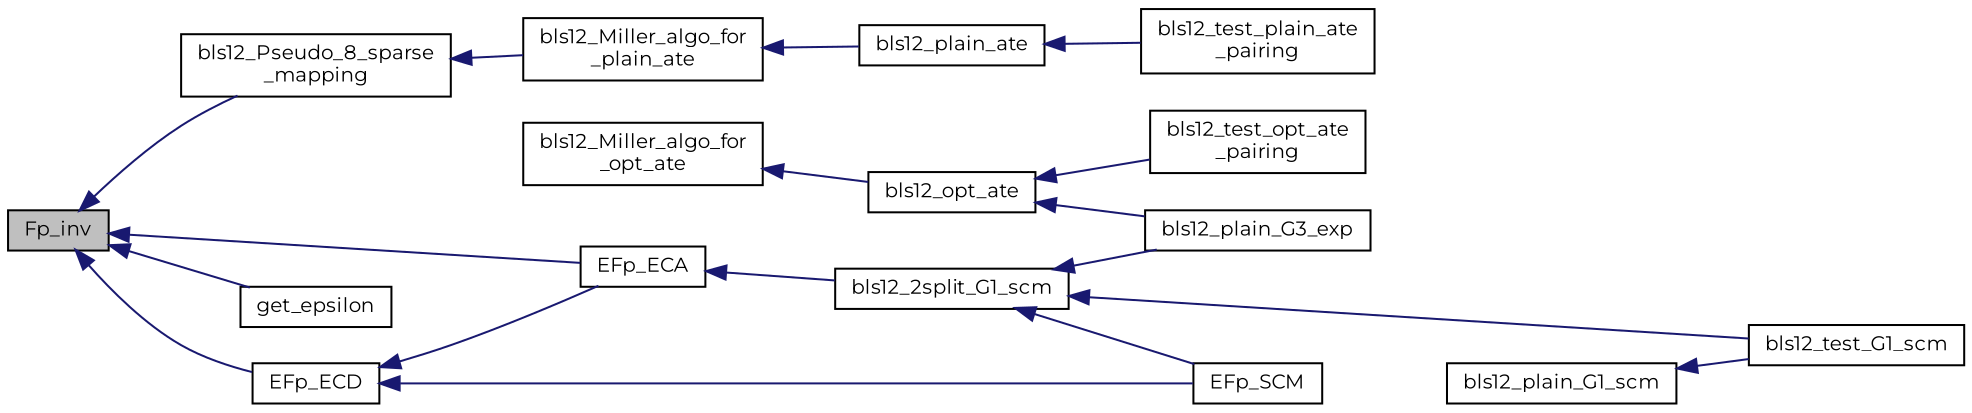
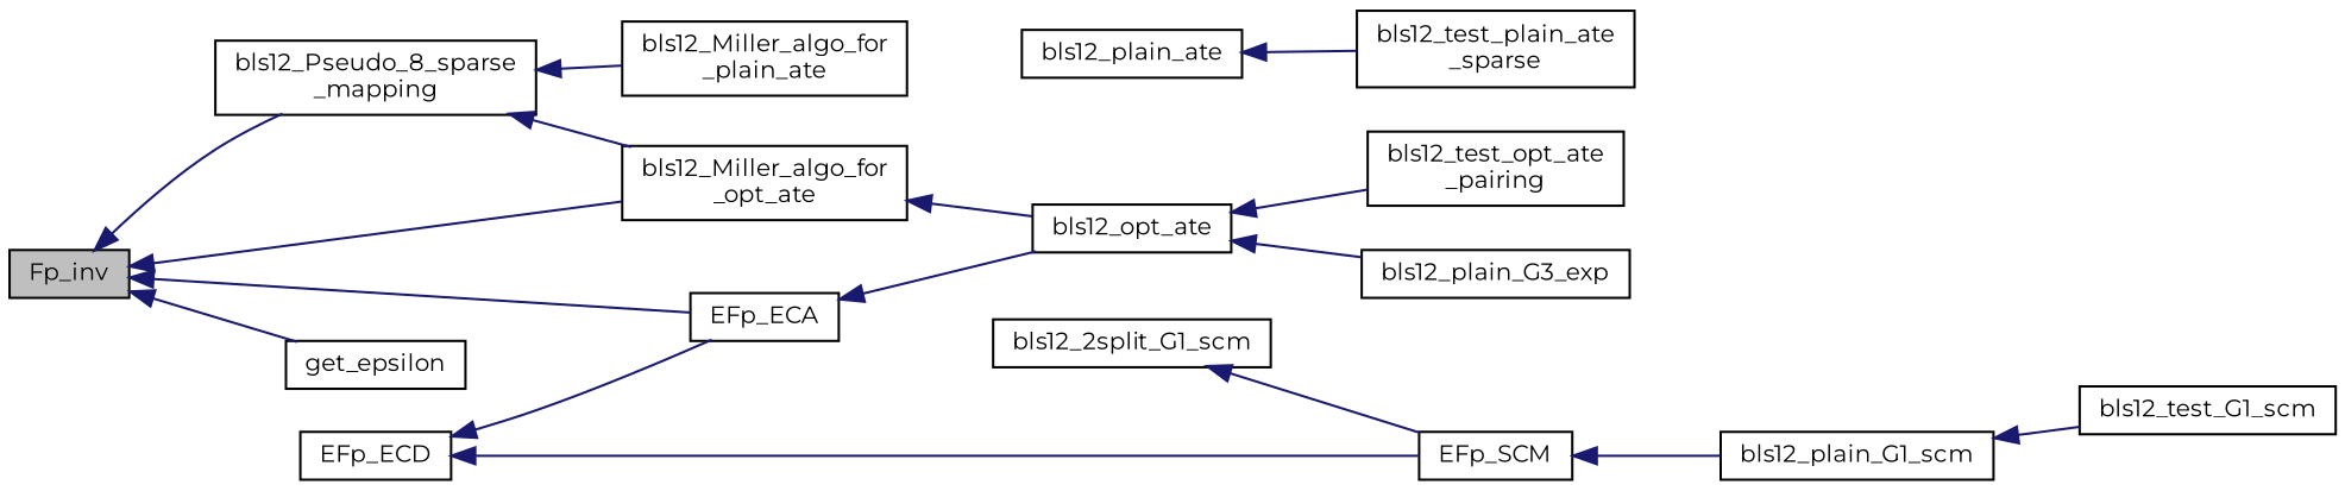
  digraph {
    fontname=Montserrat
    rankdir=LR
    node [color=black fillcolor=white fontname=Montserrat fontsize=10 shape=record style=filled]
    edge [color=midnightblue dir=back fontname=Montserrat fontsize=10 labelfontname=Helvetica labelfontsize=10 style=solid]
    n1 [fillcolor=grey75 fontcolor=black height=0.2 label=Fp_inv width=0.4]
    n2 [height=0.2 label="bls12_Pseudo_8_sparse\l_mapping" width=0.4]
    n3 [height=0.2 label=EFp_ECA width=0.4]
    n4 [height=0.2 label=EFp_ECD width=0.4]
    n5 [height=0.2 label=get_epsilon width=0.4]
    n6 [height=0.2 label="bls12_Miller_algo_for\l_opt_ate" width=0.4]
    n7 [height=0.2 label="bls12_Miller_algo_for\l_plain_ate" width=0.4]
    n8 [height=0.2 label=bls12_2split_G1_scm width=0.4]
    n9 [height=0.2 label=EFp_SCM width=0.4]
    n10 [height=0.2 label=bls12_opt_ate width=0.4]
    n11 [height=0.2 label=bls12_plain_ate width=0.4]
    n12 [height=0.2 label=bls12_plain_G3_exp width=0.4]
    n13 [height=0.2 label="bls12_test_opt_ate\l_pairing" width=0.4]
-   n14 [height=0.2 label="bls12_test_plain_ate\l_pairing" width=0.4]
+   n14 [height=0.2 label="bls12_test_plain_ate\l_sparse" width=0.4]
    n15 [height=0.2 label=bls12_test_G1_scm width=0.4]
    n16 [height=0.2 label=bls12_plain_G1_scm width=0.4]
    n1 -> n2
    n1 -> n3
-   n1 -> n4
+   n1 -> n6
    n1 -> n5
+   n2 -> n6
    n2 -> n7
-   n3 -> n8
+   n3 -> n10
    n4 -> n3
    n4 -> n9
    n6 -> n10
-   n7 -> n11
    n8 -> n9
-   n8 -> n12
-   n8 -> n15
+   n9 -> n16
    n10 -> n12
    n10 -> n13
    n11 -> n14
    n16 -> n15
  }
